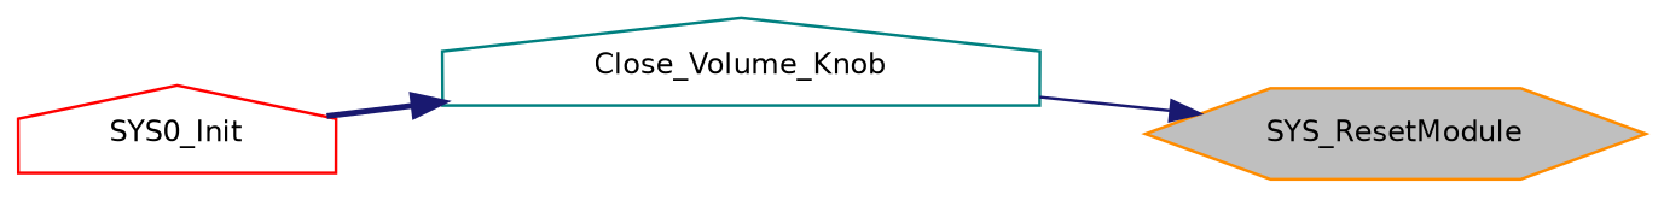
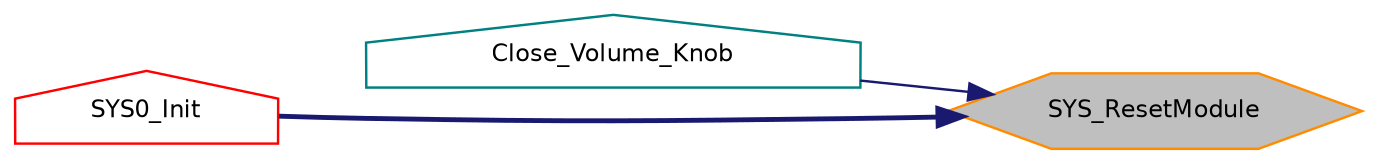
  digraph {
    rankdir=RL
    node [fillcolor=white fontname=Helvetica fontsize=10 shape=house style=filled]
    edge [color=midnightblue dir=back fontname=Helvetica fontsize=10 labelfontname=Helvetica labelfontsize=10]
    n1 [color=darkorange fillcolor=grey75 fontcolor=black height=0.2 label=SYS_ResetModule shape=hexagon width=0.4]
    n2 [color=teal height=0.2 label=Close_Volume_Knob width=0.4]
    n3 [color=red height=0.2 label=SYS0_Init width=0.4]
    n1 -> n2 [style=solid]
-   n2 -> n3 [style=bold]
+   n1 -> n3 [style=bold]
  }
